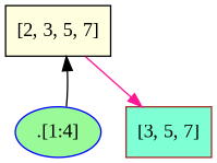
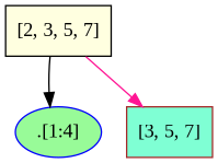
  digraph {
    fontname="Liberation Serif"
    node [fontname="Liberation Serif" shape=rect style=filled]
    edge [fontname="Liberation Serif"]
    n1 [color=black fillcolor=lightyellow label="[2, 3, 5, 7]"]
    n2 [color=blue fillcolor=palegreen label=".[1:4]" shape=""]
    n3 [color=brown fillcolor=aquamarine label="[3, 5, 7]"]
-   n2 -> n1 [color=black]
+   n1 -> n2 [color=black]
    n1 -> n3 [color=deeppink]
  }
